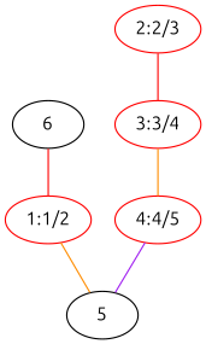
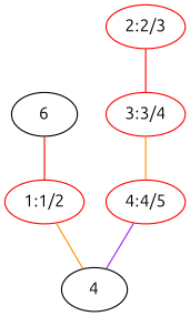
  graph {
    fontname=Ubuntu
    node [color=red fontname=Ubuntu]
    edge [color=red fontname=Ubuntu]
    n1 [color=black label=6]
    n2 [label="1:1/2"]
-   n3 [color=black label=5]
+   n3 [color=black label=4]
    n4 [label="3:3/4"]
    n5 [label="4:4/5"]
    n6 [label="2:2/3"]
    n1 -- n2
    n2 -- n3 [color=darkorange]
    n4 -- n5 [color=darkorange]
    n5 -- n3 [color=purple]
    n6 -- n4
  }
